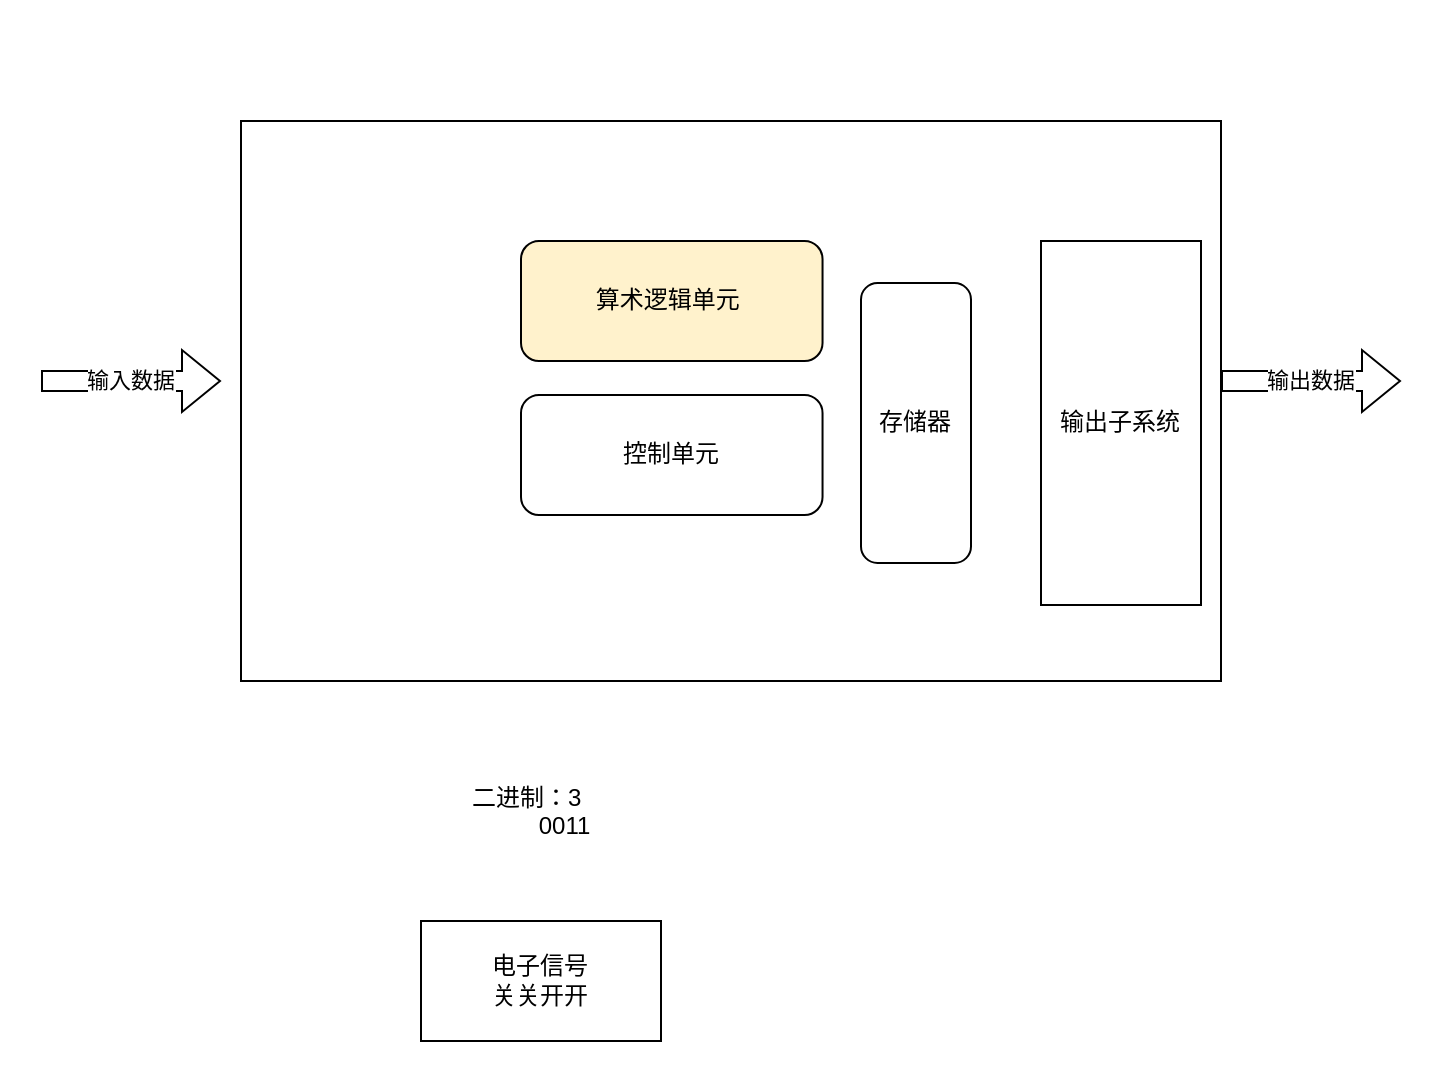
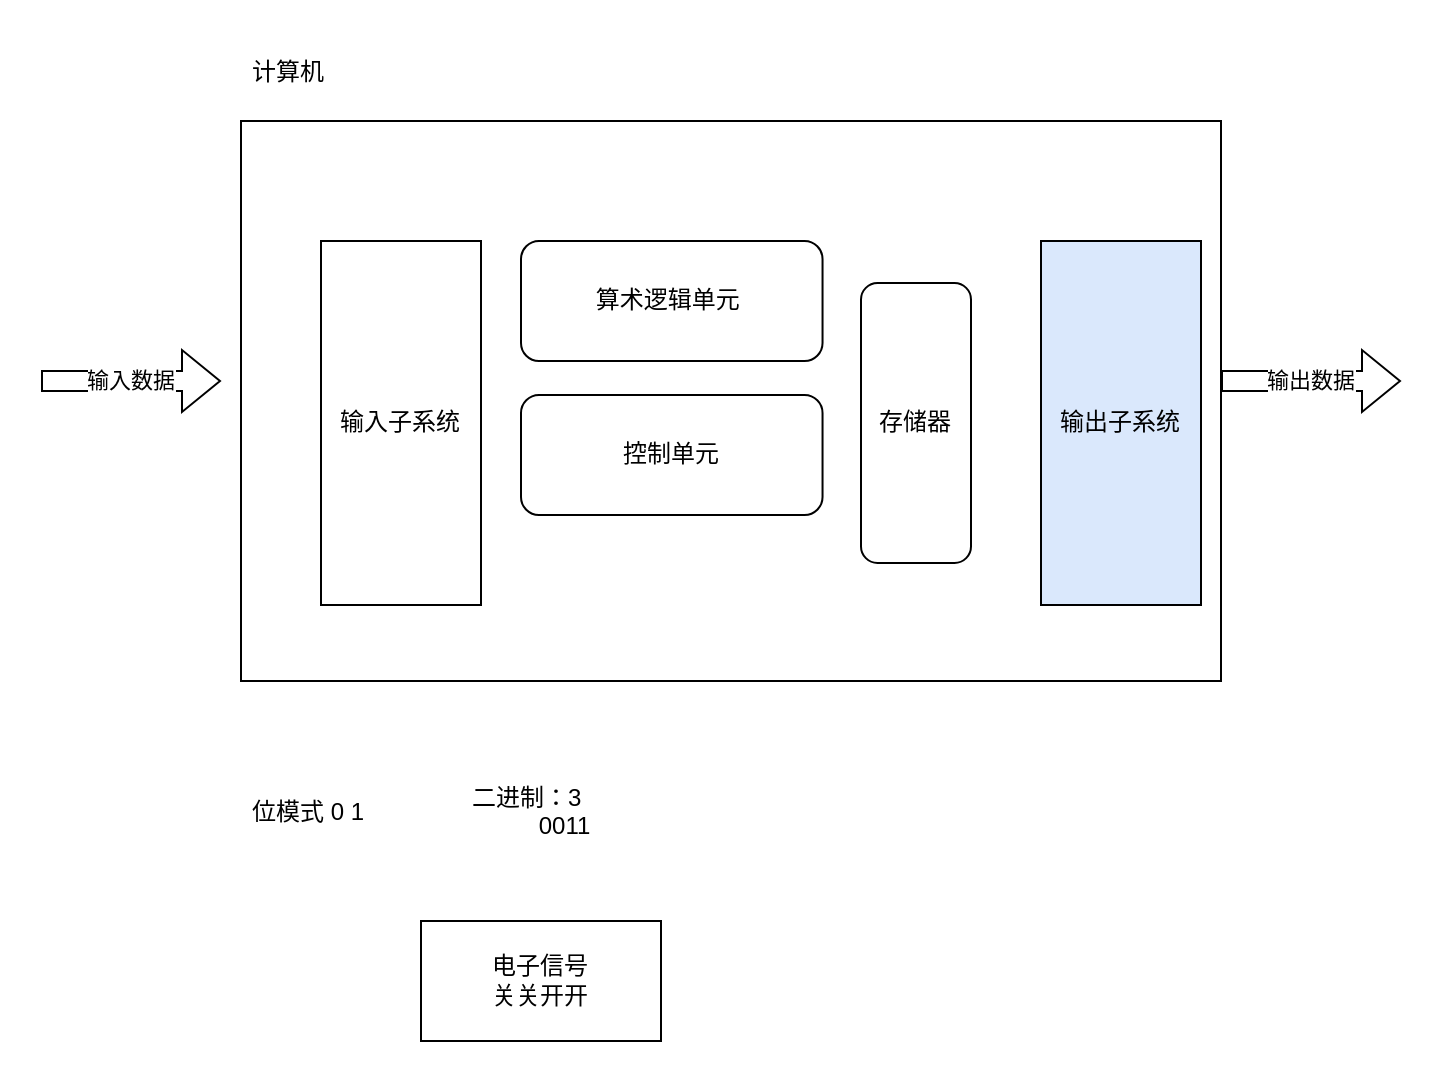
  <mxCell id="0" />
  <mxCell id="1" parent="0" />
  <mxCell id="2" value="" style="rounded=0;whiteSpace=wrap;html=1;container=1;" vertex="1" parent="1"><mxGeometry x="120" y="60" width="490" height="280" as="geometry" /></mxCell>
- <mxCell id="4" value="算术逻辑单元&amp;nbsp;" style="rounded=1;whiteSpace=wrap;html=1;fillColor=#fff2cc;" vertex="1" parent="2"><mxGeometry x="140.003" y="60" width="150.769" height="60" as="geometry" /></mxCell>
+ <mxCell id="3" value="输入子系统" style="rounded=0;whiteSpace=wrap;html=1;" vertex="1" parent="2"><mxGeometry x="40" y="60" width="80" height="182" as="geometry" /></mxCell>
+ <mxCell id="4" value="算术逻辑单元&amp;nbsp;" style="rounded=1;whiteSpace=wrap;html=1;" vertex="1" parent="2"><mxGeometry x="140.003" y="60" width="150.769" height="60" as="geometry" /></mxCell>
  <mxCell id="5" value="控制单元" style="rounded=1;whiteSpace=wrap;html=1;" vertex="1" parent="2"><mxGeometry x="140.003" y="137" width="150.769" height="60" as="geometry" /></mxCell>
  <mxCell id="6" value="存储器" style="rounded=1;whiteSpace=wrap;html=1;" vertex="1" parent="2"><mxGeometry x="310" y="81" width="55" height="140" as="geometry" /></mxCell>
- <mxCell id="7" value="输出子系统" style="rounded=0;whiteSpace=wrap;html=1;" vertex="1" parent="2"><mxGeometry x="400" y="60" width="80" height="182" as="geometry" /></mxCell>
+ <mxCell id="7" value="输出子系统" style="rounded=0;whiteSpace=wrap;html=1;fillColor=#dae8fc;" vertex="1" parent="2"><mxGeometry x="400" y="60" width="80" height="182" as="geometry" /></mxCell>
  <mxCell id="8" value="输入数据" style="shape=flexArrow;endArrow=classic;html=1;rounded=0;" edge="1" parent="1"><mxGeometry width="50" height="50" relative="1" as="geometry"><mxPoint x="20" y="190" as="sourcePoint" /><mxPoint x="110" y="190" as="targetPoint" /></mxGeometry></mxCell>
  <mxCell id="9" value="输出数据" style="shape=flexArrow;endArrow=classic;html=1;rounded=0;" edge="1" parent="1"><mxGeometry width="50" height="50" relative="1" as="geometry"><mxPoint x="610" y="190" as="sourcePoint" /><mxPoint x="700" y="190" as="targetPoint" /></mxGeometry></mxCell>
+ <mxCell id="10" value="计算机" style="text;strokeColor=none;fillColor=none;align=left;verticalAlign=middle;spacingLeft=4;spacingRight=4;overflow=hidden;points=[[0,0.5],[1,0.5]];portConstraint=eastwest;rotatable=0;" vertex="1" parent="1"><mxGeometry x="120" y="20" width="80" height="30" as="geometry" /></mxCell>
+ <mxCell id="11" value="位模式 0 1" style="text;strokeColor=none;fillColor=none;align=left;verticalAlign=middle;spacingLeft=4;spacingRight=4;overflow=hidden;points=[[0,0.5],[1,0.5]];portConstraint=eastwest;rotatable=0;" vertex="1" parent="1"><mxGeometry x="120" y="390" width="80" height="30" as="geometry" /></mxCell>
  <mxCell id="12" value="二进制：3&#10;          0011" style="text;strokeColor=none;fillColor=none;align=left;verticalAlign=middle;spacingLeft=4;spacingRight=4;overflow=hidden;points=[[0,0.5],[1,0.5]];portConstraint=eastwest;rotatable=0;" vertex="1" parent="1"><mxGeometry x="230" y="390" width="80" height="30" as="geometry" /></mxCell>
  <mxCell id="13" value="电子信号&lt;br&gt;关关开开" style="rounded=0;whiteSpace=wrap;html=1;" vertex="1" parent="1"><mxGeometry x="210" y="460" width="120" height="60" as="geometry" /></mxCell>
